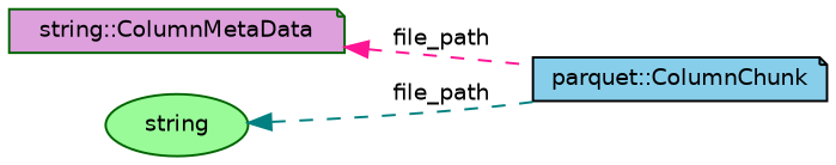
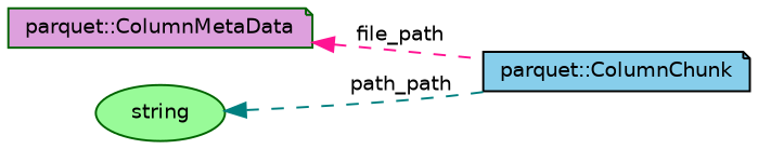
  digraph {
    rankdir=LR
    node [color=darkgreen fontname=Helvetica fontsize=10 shape=note style=filled]
    edge [dir=back fontname=Helvetica fontsize=10 labelfontname=Helvetica labelfontsize=10 style=dashed]
    n1 [color=black fillcolor=skyblue fontcolor=black height=0.2 label="parquet::ColumnChunk" width=0.4]
-   n2 [fillcolor=plum height=0.2 label="string::ColumnMetaData" width=0.4]
+   n2 [fillcolor=plum height=0.2 label="parquet::ColumnMetaData" width=0.4]
    n3 [fillcolor=palegreen height=0.2 label=string shape=ellipse width=0.4]
    n2 -> n1 [color=deeppink label=" file_path"]
-   n3 -> n1 [color=teal label=" file_path"]
+   n3 -> n1 [color=teal label=" path_path"]
  }
